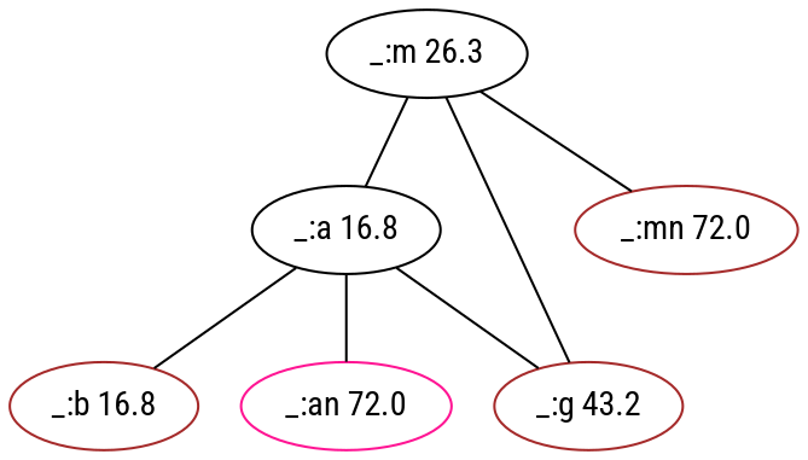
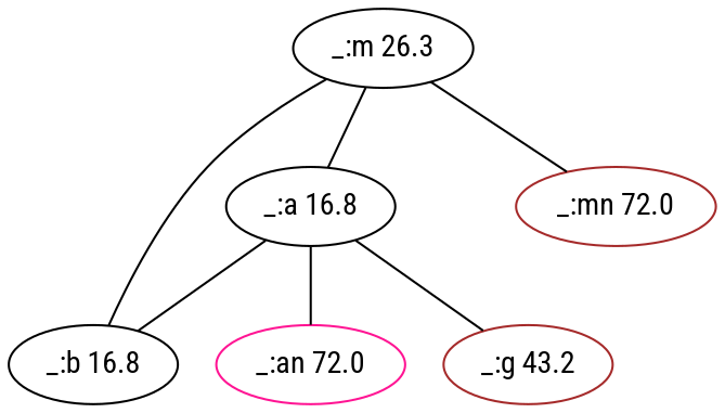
  graph {
    fontname="Roboto Condensed"
    node [color=brown fontname="Roboto Condensed"]
    edge [fontname="Roboto Condensed"]
    n1 [color=black label="_:a 16.8"]
-   n2 [label="_:b 16.8"]
+   n2 [color=black label="_:b 16.8"]
    n3 [label="_:g 43.2"]
    n4 [color=deeppink label="_:an 72.0"]
    n5 [color=black label="_:m 26.3"]
    n6 [label="_:mn 72.0"]
    n1 -- n2
    n1 -- n3
    n1 -- n4
    n5 -- n1
-   n5 -- n3
+   n5 -- n2
    n5 -- n6
  }
